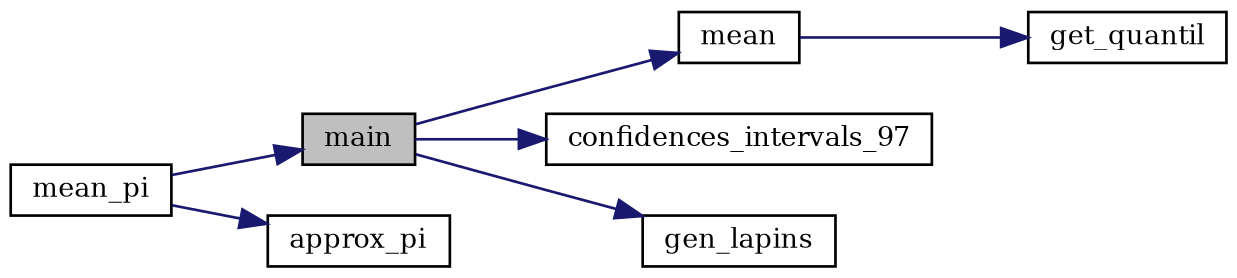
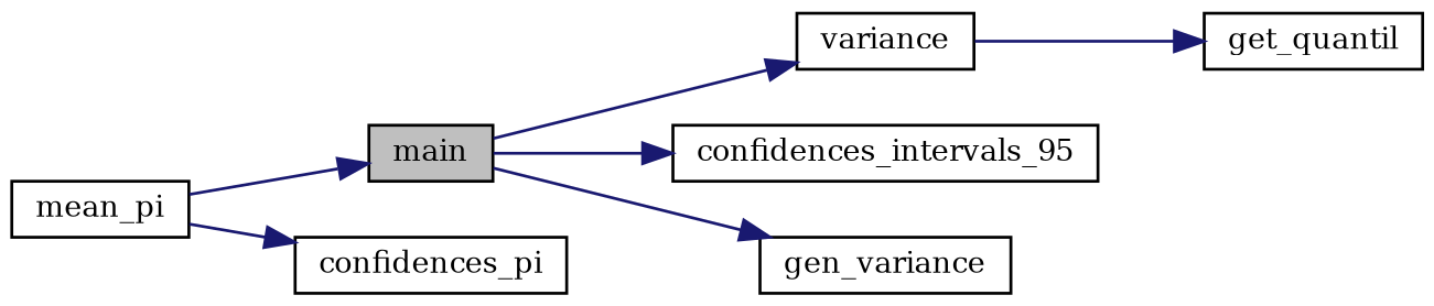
  digraph {
    fontname="DejaVu Serif"
    rankdir=LR
    node [color=black fillcolor=white fontname="DejaVu Serif" fontsize=10 shape=record style=filled]
    edge [color=midnightblue fontname="DejaVu Serif" fontsize=10 labelfontname=Helvetica labelfontsize=10 style=solid]
    n1 [fillcolor=grey75 fontcolor=black height=0.2 label=main width=0.4]
-   n2 [height=0.2 label=mean width=0.4]
-   n3 [height=0.2 label=confidences_intervals_97 width=0.4]
-   n4 [height=0.2 label=gen_lapins width=0.4]
+   n2 [height=0.2 label=variance width=0.4]
+   n3 [height=0.2 label=confidences_intervals_95 width=0.4]
+   n4 [height=0.2 label=gen_variance width=0.4]
    n5 [height=0.2 label=mean_pi width=0.4]
-   n6 [height=0.2 label=approx_pi width=0.4]
+   n6 [height=0.2 label=confidences_pi width=0.4]
    n7 [height=0.2 label=get_quantil width=0.4]
    n1 -> n2
    n1 -> n3
    n1 -> n4
    n2 -> n7
    n5 -> n1
    n5 -> n6
  }
